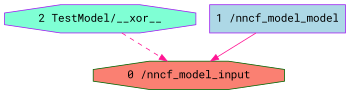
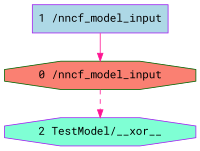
  strict digraph {
    fontname="Roboto Mono"
    node [color=purple fontname="Roboto Mono" shape=octagon style=filled type=nncf_model_input]
    edge [color=deeppink fontname="Roboto Mono"]
    "0 /nncf_model_input" [color=darkgreen fillcolor=salmon]
    "2 TestModel/__xor__" [fillcolor=aquamarine scope=TestModel type=__xor__]
-   "1 /nncf_model_input" [fillcolor=lightblue shape=box label="1 /nncf_model_model"]
-   "2 TestModel/__xor__" -> "0 /nncf_model_input" [style=dashed]
+   "1 /nncf_model_input" [fillcolor=lightblue shape=box]
+   "0 /nncf_model_input" -> "2 TestModel/__xor__" [style=dashed]
    "1 /nncf_model_input" -> "0 /nncf_model_input" [style=solid]
  }
